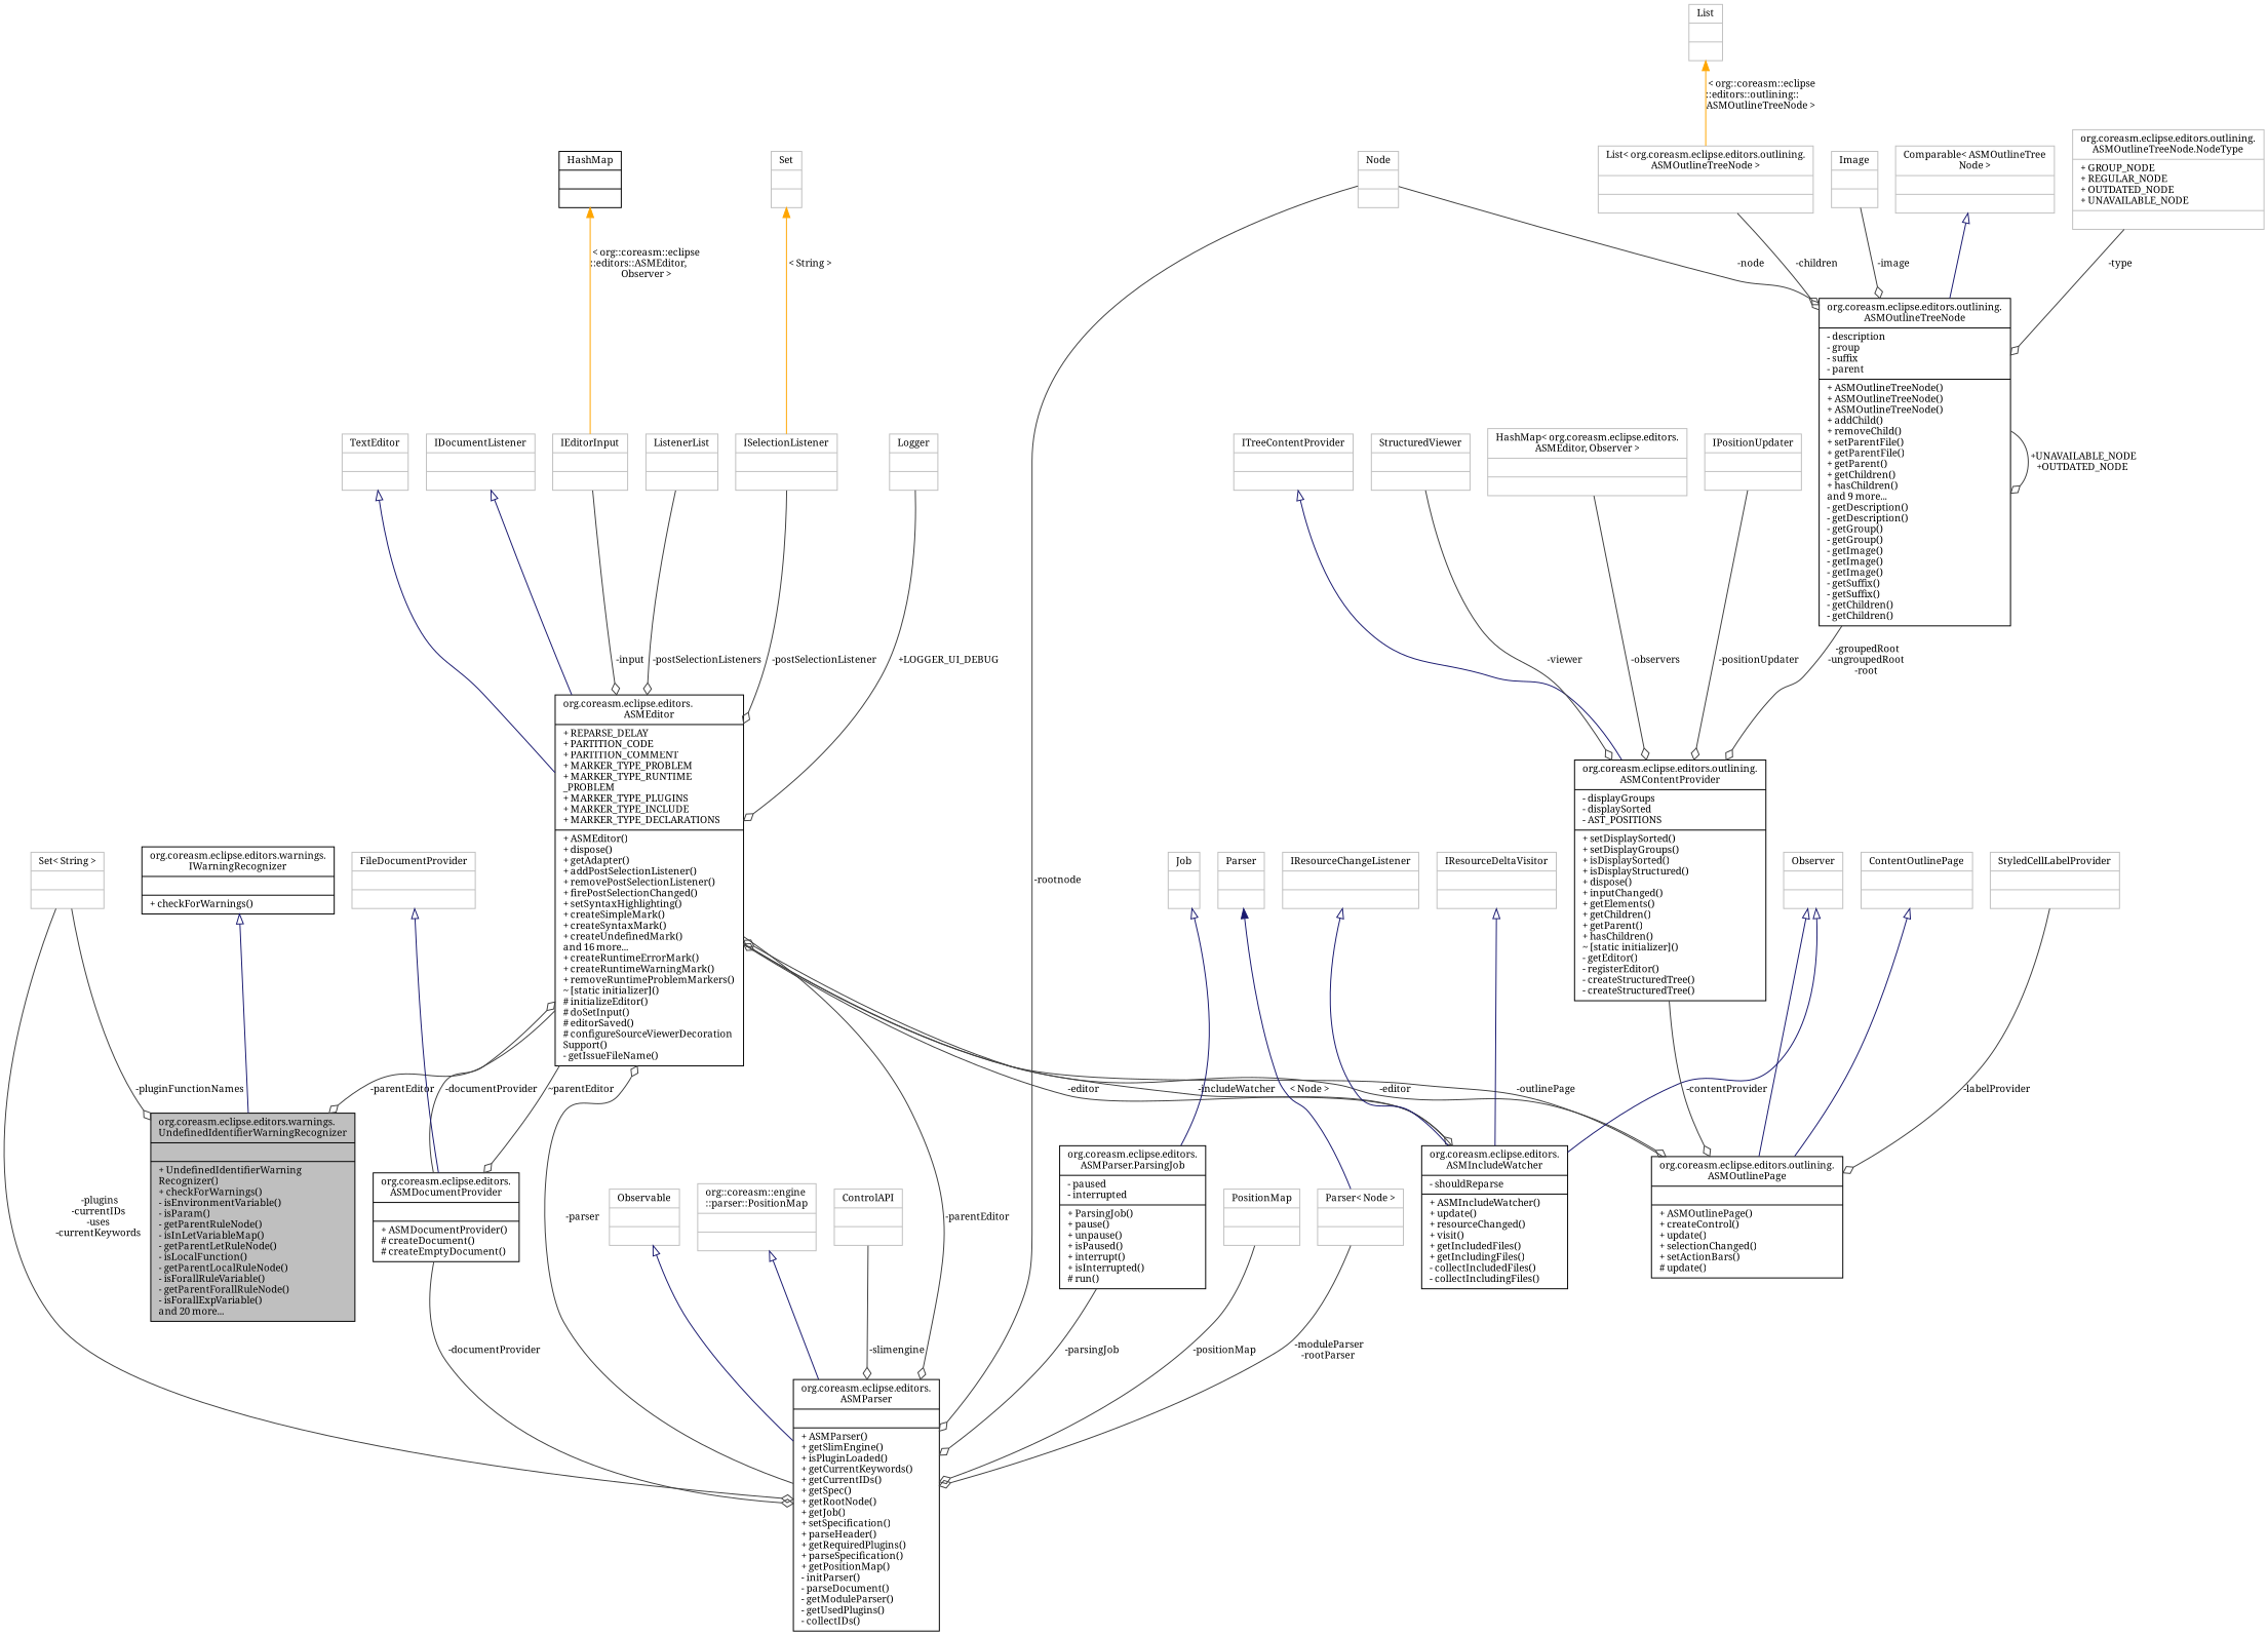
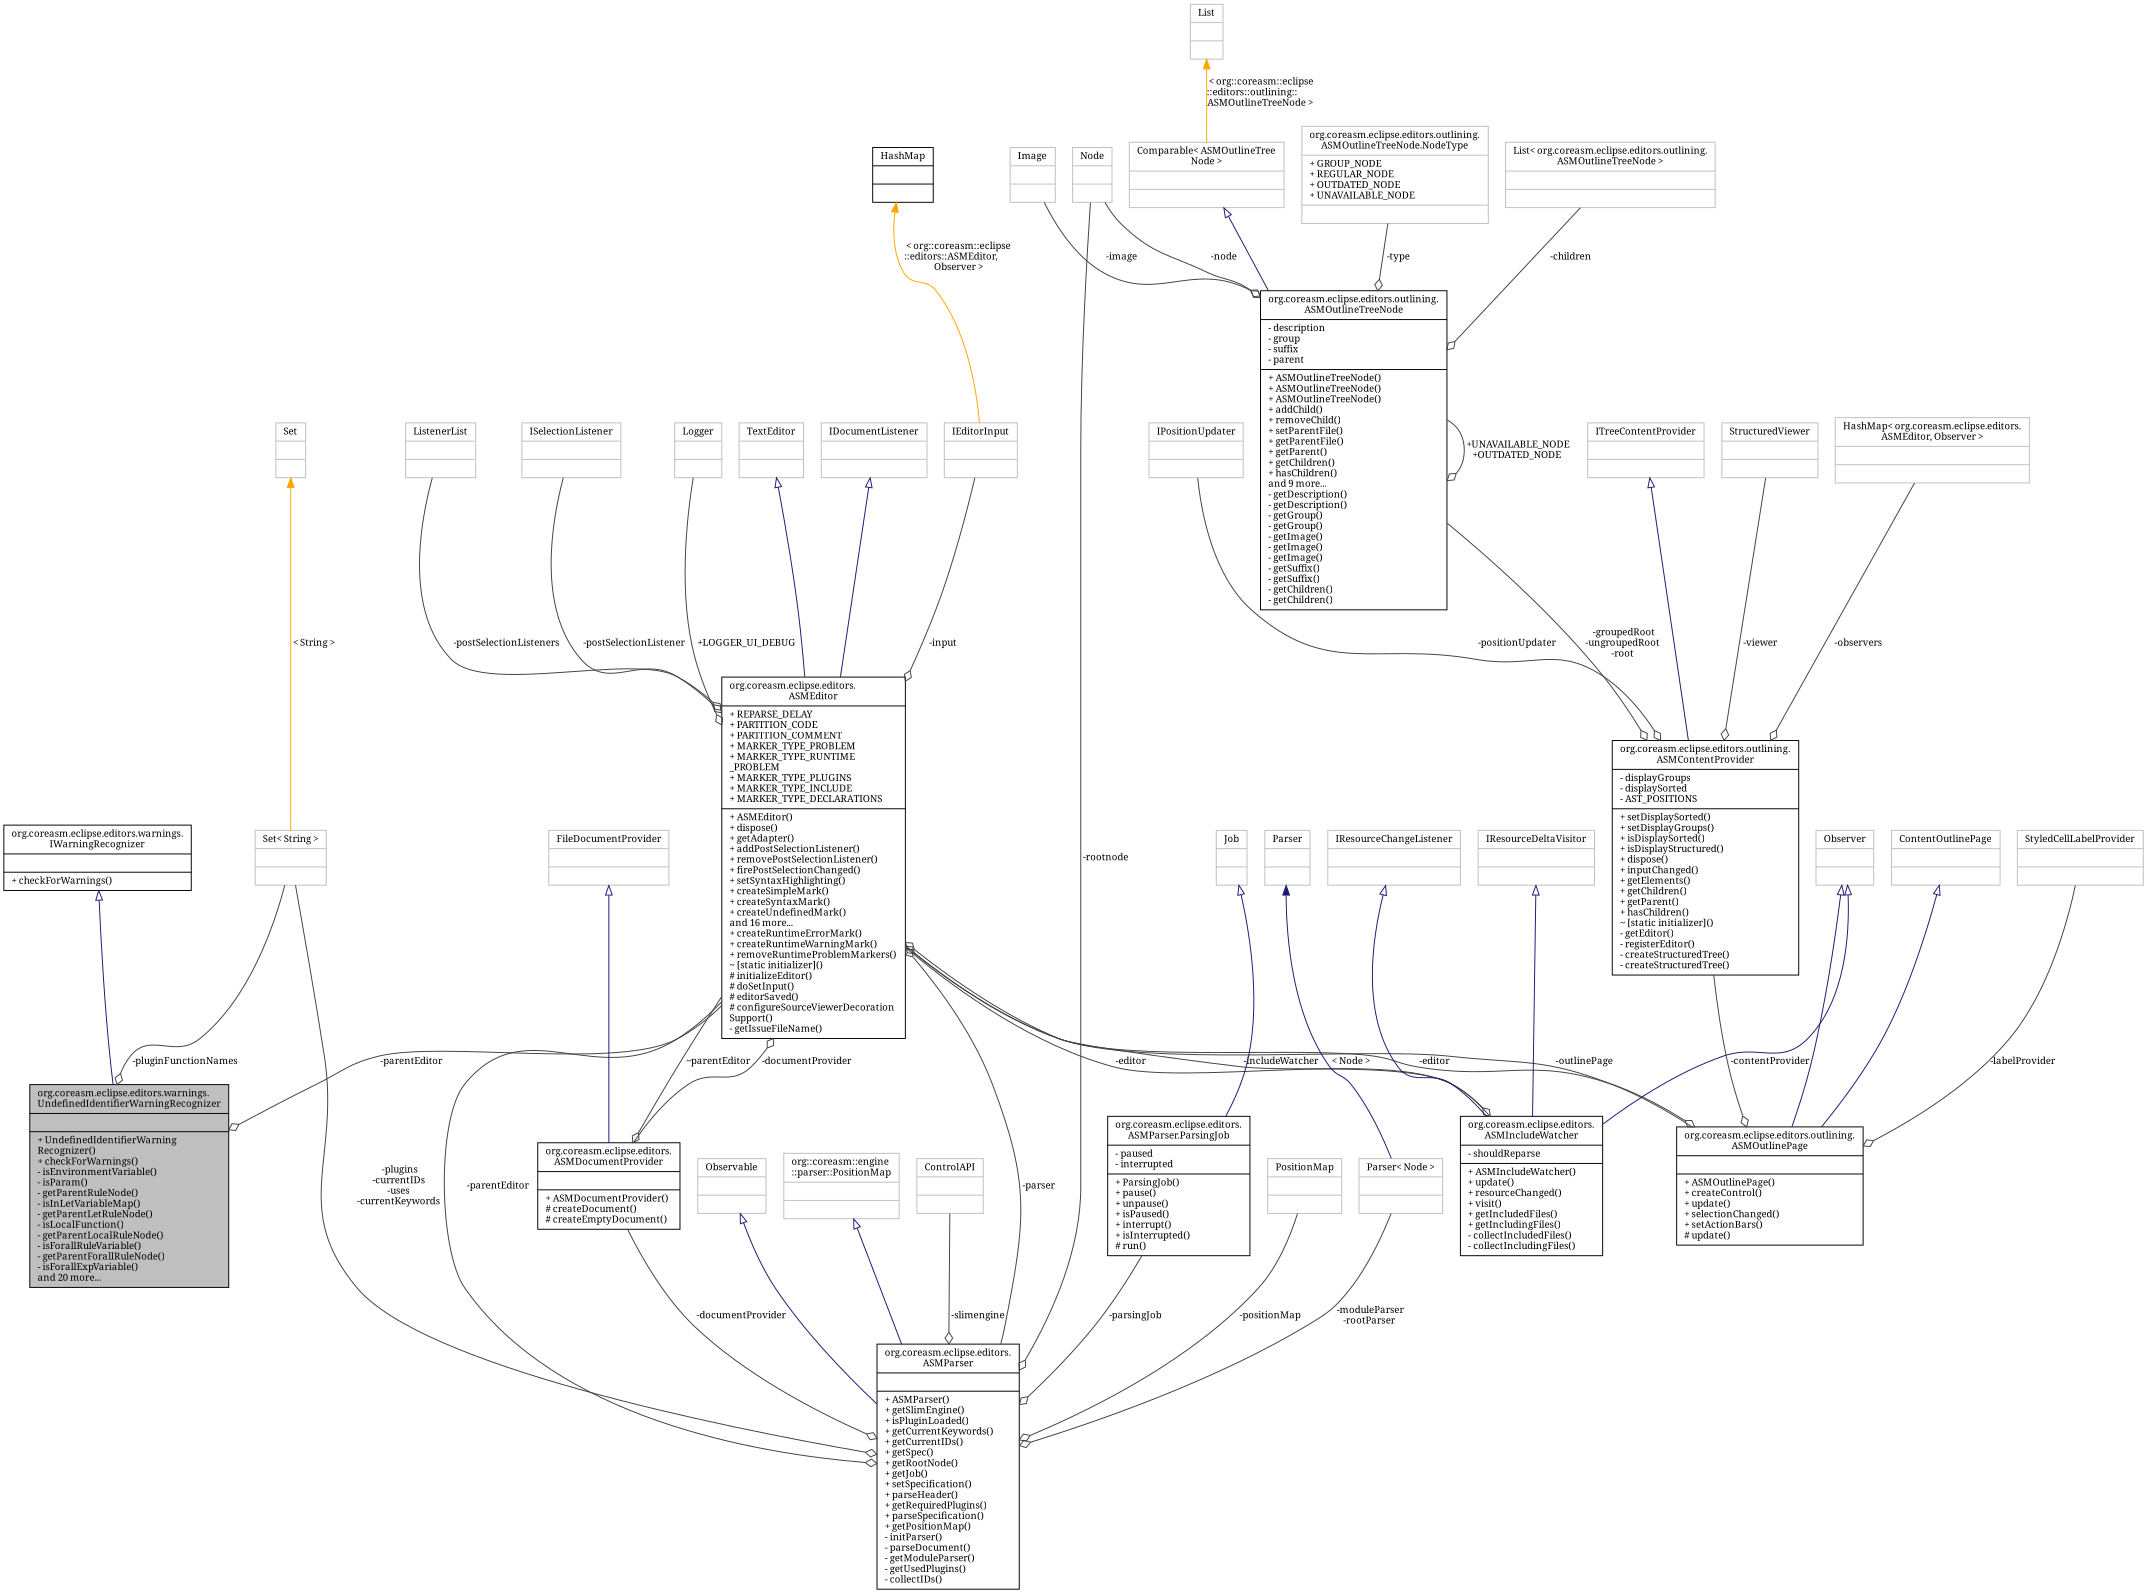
  digraph {
    fontname="Noto Serif"
    node [color=grey75 fontname="Noto Serif" fontsize=10 shape=record]
    edge [color=grey25 fontname="Noto Serif" fontsize=10 labelfontname=Helvetica labelfontsize=10 style=solid arrowhead=odiamond]
    n1 [color=black fillcolor=grey75 fontcolor=black height=0.2 label="{org.coreasm.eclipse.editors.warnings.\lUndefinedIdentifierWarningRecognizer\n||+ UndefinedIdentifierWarning\lRecognizer()\l+ checkForWarnings()\l- isEnvironmentVariable()\l- isParam()\l- getParentRuleNode()\l- isInLetVariableMap()\l- getParentLetRuleNode()\l- isLocalFunction()\l- getParentLocalRuleNode()\l- isForallRuleVariable()\l- getParentForallRuleNode()\l- isForallExpVariable()\land 20 more...\l}" style=filled width=0.4]
    n2 [color=black height=0.2 label="{org.coreasm.eclipse.editors.warnings.\lIWarningRecognizer\n||+ checkForWarnings()\l}" width=0.4]
    n3 [color=black height=0.2 label="{org.coreasm.eclipse.editors.\lASMEditor\n|+ REPARSE_DELAY\l+ PARTITION_CODE\l+ PARTITION_COMMENT\l+ MARKER_TYPE_PROBLEM\l+ MARKER_TYPE_RUNTIME\l_PROBLEM\l+ MARKER_TYPE_PLUGINS\l+ MARKER_TYPE_INCLUDE\l+ MARKER_TYPE_DECLARATIONS\l|+ ASMEditor()\l+ dispose()\l+ getAdapter()\l+ addPostSelectionListener()\l+ removePostSelectionListener()\l+ firePostSelectionChanged()\l+ setSyntaxHighlighting()\l+ createSimpleMark()\l+ createSyntaxMark()\l+ createUndefinedMark()\land 16 more...\l+ createRuntimeErrorMark()\l+ createRuntimeWarningMark()\l+ removeRuntimeProblemMarkers()\l~ [static initializer]()\l# initializeEditor()\l# doSetInput()\l# editorSaved()\l# configureSourceViewerDecoration\lSupport()\l- getIssueFileName()\l}" width=0.4]
    n4 [color=black height=0.2 label="{org.coreasm.eclipse.editors.\lASMDocumentProvider\n||+ ASMDocumentProvider()\l# createDocument()\l# createEmptyDocument()\l}" width=0.4]
    n5 [color=black height=0.2 label="{org.coreasm.eclipse.editors.\lASMIncludeWatcher\n|- shouldReparse\l|+ ASMIncludeWatcher()\l+ update()\l+ resourceChanged()\l+ visit()\l+ getIncludedFiles()\l+ getIncludingFiles()\l- collectIncludedFiles()\l- collectIncludingFiles()\l}" width=0.4]
    n6 [color=black height=0.2 label="{org.coreasm.eclipse.editors.\lASMParser\n||+ ASMParser()\l+ getSlimEngine()\l+ isPluginLoaded()\l+ getCurrentKeywords()\l+ getCurrentIDs()\l+ getSpec()\l+ getRootNode()\l+ getJob()\l+ setSpecification()\l+ parseHeader()\l+ getRequiredPlugins()\l+ parseSpecification()\l+ getPositionMap()\l- initParser()\l- parseDocument()\l- getModuleParser()\l- getUsedPlugins()\l- collectIDs()\l}" width=0.4]
    n7 [color=black height=0.2 label="{org.coreasm.eclipse.editors.outlining.\lASMOutlinePage\n||+ ASMOutlinePage()\l+ createControl()\l+ update()\l+ selectionChanged()\l+ setActionBars()\l# update()\l}" width=0.4]
    n8 [height=0.2 label="{TextEditor\n||}" width=0.4]
    n9 [height=0.2 label="{IDocumentListener\n||}" width=0.4]
    n10 [height=0.2 label="{IEditorInput\n||}" width=0.4]
    n11 [height=0.2 label="{ListenerList\n||}" width=0.4]
    n12 [height=0.2 label="{ISelectionListener\n||}" width=0.4]
    n13 [height=0.2 label="{FileDocumentProvider\n||}" width=0.4]
    n14 [height=0.2 label="{Logger\n||}" width=0.4]
    n15 [height=0.2 label="{Observer\n||}" width=0.4]
    n16 [height=0.2 label="{IResourceChangeListener\n||}" width=0.4]
    n17 [height=0.2 label="{IResourceDeltaVisitor\n||}" width=0.4]
    n18 [height=0.2 label="{Observable\n||}" width=0.4]
    n19 [height=0.2 label="{org::coreasm::engine\l::parser::PositionMap\n||}" width=0.4]
    n20 [height=0.2 label="{ControlAPI\n||}" width=0.4]
    n21 [height=0.2 label="{Node\n||}" width=0.4]
    n22 [color=black height=0.2 label="{org.coreasm.eclipse.editors.outlining.\lASMOutlineTreeNode\n|- description\l- group\l- suffix\l- parent\l|+ ASMOutlineTreeNode()\l+ ASMOutlineTreeNode()\l+ ASMOutlineTreeNode()\l+ addChild()\l+ removeChild()\l+ setParentFile()\l+ getParentFile()\l+ getParent()\l+ getChildren()\l+ hasChildren()\land 9 more...\l- getDescription()\l- getDescription()\l- getGroup()\l- getGroup()\l- getImage()\l- getImage()\l- getImage()\l- getSuffix()\l- getSuffix()\l- getChildren()\l- getChildren()\l}" width=0.4]
    n23 [color=black height=0.2 label="{org.coreasm.eclipse.editors.outlining.\lASMContentProvider\n|- displayGroups\l- displaySorted\l- AST_POSITIONS\l|+ setDisplaySorted()\l+ setDisplayGroups()\l+ isDisplaySorted()\l+ isDisplayStructured()\l+ dispose()\l+ inputChanged()\l+ getElements()\l+ getChildren()\l+ getParent()\l+ hasChildren()\l~ [static initializer]()\l- getEditor()\l- registerEditor()\l- createStructuredTree()\l- createStructuredTree()\l}" width=0.4]
    n24 [color=black height=0.2 label="{org.coreasm.eclipse.editors.\lASMParser.ParsingJob\n|- paused\l- interrupted\l|+ ParsingJob()\l+ pause()\l+ unpause()\l+ isPaused()\l+ interrupt()\l+ isInterrupted()\l# run()\l}" width=0.4]
    n25 [height=0.2 label="{Job\n||}" width=0.4]
    n26 [height=0.2 label="{Set\< String \>\n||}" width=0.4]
    n27 [height=0.2 label="{Set\n||}" width=0.4]
    n28 [height=0.2 label="{PositionMap\n||}" width=0.4]
    n29 [height=0.2 label="{Parser\< Node \>\n||}" width=0.4]
    n30 [height=0.2 label="{Parser\n||}" width=0.4]
    n31 [height=0.2 label="{ContentOutlinePage\n||}" width=0.4]
    n32 [height=0.2 label="{ITreeContentProvider\n||}" width=0.4]
    n33 [height=0.2 label="{StructuredViewer\n||}" width=0.4]
    n34 [height=0.2 label="{HashMap\< org.coreasm.eclipse.editors.\lASMEditor, Observer \>\n||}" width=0.4]
    n35 [color=black height=0.2 label="{HashMap\n||}" width=0.4]
    n36 [height=0.2 label="{Comparable\< ASMOutlineTree\lNode \>\n||}" width=0.4]
    n37 [height=0.2 label="{org.coreasm.eclipse.editors.outlining.\lASMOutlineTreeNode.NodeType\n|+ GROUP_NODE\l+ REGULAR_NODE\l+ OUTDATED_NODE\l+ UNAVAILABLE_NODE\l|}" width=0.4]
    n38 [height=0.2 label="{List\< org.coreasm.eclipse.editors.outlining.\lASMOutlineTreeNode \>\n||}" width=0.4]
    n39 [height=0.2 label="{List\n||}" width=0.4]
    n40 [height=0.2 label="{Image\n||}" width=0.4]
    n41 [height=0.2 label="{IPositionUpdater\n||}" width=0.4]
    n42 [height=0.2 label="{StyledCellLabelProvider\n||}" width=0.4]
    n2 -> n1 [arrowtail=onormal color=midnightblue dir=back arrowhead=""]
    n3 -> n1 [label=" -parentEditor"]
    n3 -> n4 [label=" ~parentEditor"]
    n3 -> n5 [label=" -editor"]
    n3 -> n6 [label=" -parentEditor"]
    n3 -> n7 [label=" -editor"]
    n4 -> n3 [label=" -documentProvider"]
    n4 -> n6 [label=" -documentProvider"]
    n5 -> n3 [label=" -includeWatcher"]
    n6 -> n3 [label=" -parser"]
    n7 -> n3 [label=" -outlinePage"]
    n8 -> n3 [arrowtail=onormal color=midnightblue dir=back arrowhead=""]
    n9 -> n3 [arrowtail=onormal color=midnightblue dir=back arrowhead=""]
    n10 -> n3 [label=" -input"]
    n11 -> n3 [label=" -postSelectionListeners"]
    n12 -> n3 [label=" -postSelectionListener"]
    n13 -> n4 [arrowtail=onormal color=midnightblue dir=back arrowhead=""]
    n14 -> n3 [label=" +LOGGER_UI_DEBUG"]
    n15 -> n5 [arrowtail=onormal color=midnightblue dir=back arrowhead=""]
    n15 -> n7 [arrowtail=onormal color=midnightblue dir=back arrowhead=""]
    n16 -> n5 [arrowtail=onormal color=midnightblue dir=back arrowhead=""]
    n17 -> n5 [arrowtail=onormal color=midnightblue dir=back arrowhead=""]
    n18 -> n6 [arrowtail=onormal color=midnightblue dir=back arrowhead=""]
    n19 -> n6 [arrowtail=onormal color=midnightblue dir=back arrowhead=""]
    n20 -> n6 [label=" -slimengine"]
    n21 -> n6 [label=" -rootnode"]
    n21 -> n22 [label=" -node"]
    n22 -> n22 [label=" +UNAVAILABLE_NODE\n+OUTDATED_NODE"]
    n22 -> n23 [label=" -groupedRoot\n-ungroupedRoot\n-root"]
    n23 -> n7 [label=" -contentProvider"]
    n24 -> n6 [label=" -parsingJob"]
    n25 -> n24 [arrowtail=onormal color=midnightblue dir=back arrowhead=""]
    n26 -> n1 [label=" -pluginFunctionNames"]
    n26 -> n6 [label=" -plugins\n-currentIDs\n-uses\n-currentKeywords"]
-   n27 -> n12 [color=orange dir=back label=" \< String \>" arrowhead=""]
+   n27 -> n26 [color=orange dir=back label=" \< String \>" arrowhead=""]
    n28 -> n6 [label=" -positionMap"]
    n29 -> n6 [label=" -moduleParser\n-rootParser"]
    n30 -> n29 [color=midnightblue dir=back label=" \< Node \>" arrowhead=""]
    n31 -> n7 [arrowtail=onormal color=midnightblue dir=back arrowhead=""]
    n32 -> n23 [arrowtail=onormal color=midnightblue dir=back arrowhead=""]
    n33 -> n23 [label=" -viewer"]
    n34 -> n23 [label=" -observers"]
    n35 -> n10 [color=orange dir=back label=" \< org::coreasm::eclipse\l::editors::ASMEditor,\l Observer \>" arrowhead=""]
    n36 -> n22 [arrowtail=onormal color=midnightblue dir=back arrowhead=""]
    n37 -> n22 [label=" -type"]
    n38 -> n22 [label=" -children"]
-   n39 -> n38 [color=orange dir=back label=" \< org::coreasm::eclipse\l::editors::outlining::\lASMOutlineTreeNode \>" arrowhead=""]
+   n39 -> n36 [color=orange dir=back label=" \< org::coreasm::eclipse\l::editors::outlining::\lASMOutlineTreeNode \>" arrowhead=""]
    n40 -> n22 [label=" -image"]
    n41 -> n23 [label=" -positionUpdater"]
    n42 -> n7 [label=" -labelProvider"]
  }
